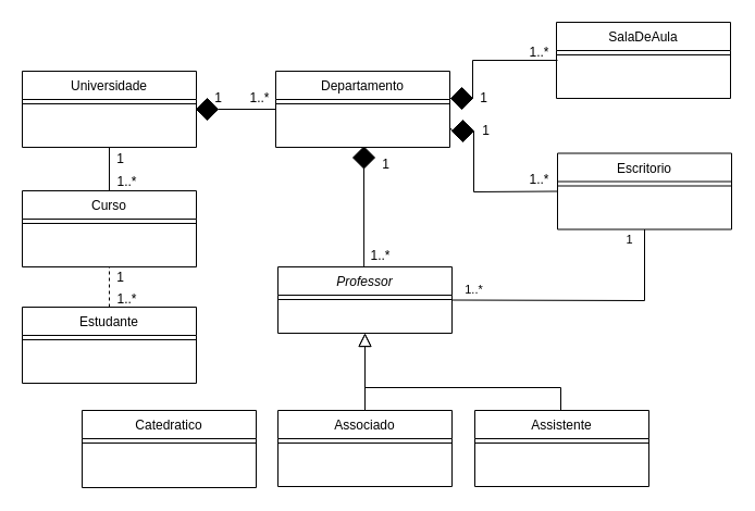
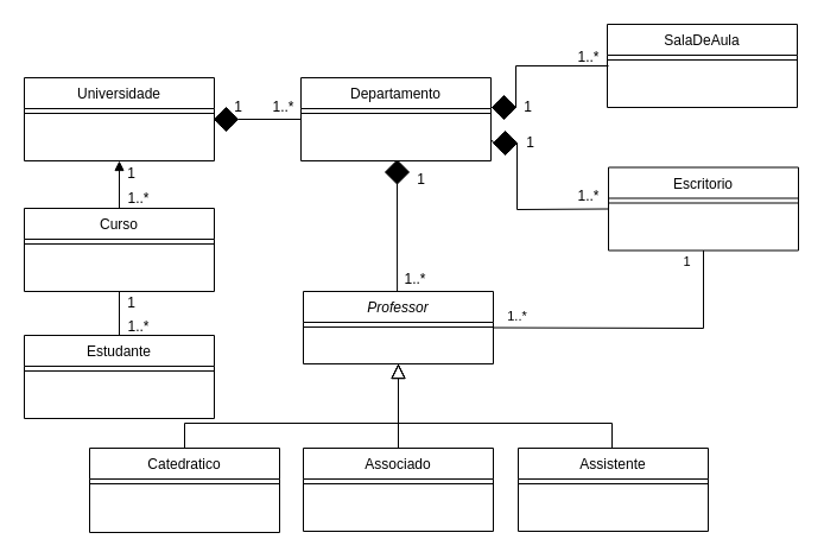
  <mxCell id="0" />
  <mxCell id="1" parent="0" />
  <mxCell id="2" value="Professor" style="swimlane;fontStyle=2;align=center;verticalAlign=top;childLayout=stackLayout;horizontal=1;startSize=26;horizontalStack=0;resizeParent=1;resizeLast=0;collapsible=1;marginBottom=0;rounded=0;shadow=0;strokeWidth=1;" parent="1" vertex="1"><mxGeometry x="255" y="245" width="160" height="61" as="geometry"><mxRectangle x="242" y="349" width="160" height="26" as="alternateBounds" /></mxGeometry></mxCell>
  <mxCell id="3" value="" style="line;html=1;strokeWidth=1;align=left;verticalAlign=middle;spacingTop=-1;spacingLeft=3;spacingRight=3;rotatable=0;labelPosition=right;points=[];portConstraint=eastwest;" parent="2" vertex="1"><mxGeometry y="26" width="160" height="8" as="geometry" /></mxCell>
  <mxCell id="4" value="Catedratico" style="swimlane;fontStyle=0;align=center;verticalAlign=top;childLayout=stackLayout;horizontal=1;startSize=26;horizontalStack=0;resizeParent=1;resizeLast=0;collapsible=1;marginBottom=0;rounded=0;shadow=0;strokeWidth=1;" parent="1" vertex="1"><mxGeometry x="75" y="377" width="160" height="71" as="geometry"><mxRectangle x="62" y="481" width="160" height="26" as="alternateBounds" /></mxGeometry></mxCell>
  <mxCell id="5" value="" style="line;html=1;strokeWidth=1;align=left;verticalAlign=middle;spacingTop=-1;spacingLeft=3;spacingRight=3;rotatable=0;labelPosition=right;points=[];portConstraint=eastwest;" parent="4" vertex="1"><mxGeometry y="26" width="160" height="8" as="geometry" /></mxCell>
+ <mxCell id="6" value="" style="endArrow=block;endSize=10;endFill=0;shadow=0;strokeWidth=1;rounded=0;edgeStyle=elbowEdgeStyle;elbow=vertical;exitX=0.5;exitY=0;exitDx=0;exitDy=0;" parent="1" source="4" target="2" edge="1"><mxGeometry width="160" relative="1" as="geometry"><mxPoint x="153" y="406" as="sourcePoint" /><mxPoint x="245" y="328" as="targetPoint" /><Array as="points"><mxPoint x="253" y="356" /></Array></mxGeometry></mxCell>
  <mxCell id="7" value="Associado" style="swimlane;fontStyle=0;align=center;verticalAlign=top;childLayout=stackLayout;horizontal=1;startSize=26;horizontalStack=0;resizeParent=1;resizeLast=0;collapsible=1;marginBottom=0;rounded=0;shadow=0;strokeWidth=1;" parent="1" vertex="1"><mxGeometry x="255" y="377" width="160" height="70" as="geometry"><mxRectangle x="242" y="481" width="170" height="26" as="alternateBounds" /></mxGeometry></mxCell>
  <mxCell id="8" value="" style="line;html=1;strokeWidth=1;align=left;verticalAlign=middle;spacingTop=-1;spacingLeft=3;spacingRight=3;rotatable=0;labelPosition=right;points=[];portConstraint=eastwest;" parent="7" vertex="1"><mxGeometry y="26" width="160" height="8" as="geometry" /></mxCell>
  <mxCell id="9" value="" style="endArrow=block;endSize=10;endFill=0;shadow=0;strokeWidth=1;rounded=0;edgeStyle=elbowEdgeStyle;elbow=vertical;" parent="1" edge="1"><mxGeometry width="160" relative="1" as="geometry"><mxPoint x="335" y="377" as="sourcePoint" /><mxPoint x="335" y="306" as="targetPoint" /></mxGeometry></mxCell>
  <mxCell id="10" value="Assistente" style="swimlane;fontStyle=0;align=center;verticalAlign=top;childLayout=stackLayout;horizontal=1;startSize=26;horizontalStack=0;resizeParent=1;resizeLast=0;collapsible=1;marginBottom=0;rounded=0;shadow=0;strokeWidth=1;" vertex="1" parent="1"><mxGeometry x="436" y="377" width="160" height="70" as="geometry"><mxRectangle x="422" y="481" width="170" height="26" as="alternateBounds" /></mxGeometry></mxCell>
  <mxCell id="11" value="" style="line;html=1;strokeWidth=1;align=left;verticalAlign=middle;spacingTop=-1;spacingLeft=3;spacingRight=3;rotatable=0;labelPosition=right;points=[];portConstraint=eastwest;" vertex="1" parent="10"><mxGeometry y="26" width="160" height="8" as="geometry" /></mxCell>
  <mxCell id="12" value="" style="endArrow=block;endSize=10;endFill=0;shadow=0;strokeWidth=1;rounded=0;edgeStyle=elbowEdgeStyle;elbow=vertical;exitX=0.5;exitY=0;exitDx=0;exitDy=0;entryX=0.5;entryY=1;entryDx=0;entryDy=0;" edge="1" parent="1"><mxGeometry width="160" relative="1" as="geometry"><mxPoint x="515" y="377" as="sourcePoint" /><mxPoint x="335" y="306" as="targetPoint" /><Array as="points"><mxPoint x="423" y="356" /></Array></mxGeometry></mxCell>
  <mxCell id="13" value="Estudante" style="swimlane;fontStyle=0;align=center;verticalAlign=top;childLayout=stackLayout;horizontal=1;startSize=26;horizontalStack=0;resizeParent=1;resizeLast=0;collapsible=1;marginBottom=0;rounded=0;shadow=0;strokeWidth=1;" vertex="1" parent="1"><mxGeometry x="20" y="282" width="160" height="70" as="geometry"><mxRectangle x="30" y="379" width="170" height="26" as="alternateBounds" /></mxGeometry></mxCell>
  <mxCell id="14" value="" style="line;html=1;strokeWidth=1;align=left;verticalAlign=middle;spacingTop=-1;spacingLeft=3;spacingRight=3;rotatable=0;labelPosition=right;points=[];portConstraint=eastwest;" vertex="1" parent="13"><mxGeometry y="26" width="160" height="8" as="geometry" /></mxCell>
  <mxCell id="15" value="Curso" style="swimlane;fontStyle=0;align=center;verticalAlign=top;childLayout=stackLayout;horizontal=1;startSize=26;horizontalStack=0;resizeParent=1;resizeLast=0;collapsible=1;marginBottom=0;rounded=0;shadow=0;strokeWidth=1;" vertex="1" parent="1"><mxGeometry x="20" y="175" width="160" height="70" as="geometry"><mxRectangle x="30" y="279" width="170" height="26" as="alternateBounds" /></mxGeometry></mxCell>
  <mxCell id="16" value="" style="line;html=1;strokeWidth=1;align=left;verticalAlign=middle;spacingTop=-1;spacingLeft=3;spacingRight=3;rotatable=0;labelPosition=right;points=[];portConstraint=eastwest;" vertex="1" parent="15"><mxGeometry y="26" width="160" height="8" as="geometry" /></mxCell>
  <mxCell id="17" value="SalaDeAula" style="swimlane;fontStyle=0;align=center;verticalAlign=top;childLayout=stackLayout;horizontal=1;startSize=26;horizontalStack=0;resizeParent=1;resizeLast=0;collapsible=1;marginBottom=0;rounded=0;shadow=0;strokeWidth=1;" vertex="1" parent="1"><mxGeometry x="511" y="20" width="160" height="70" as="geometry"><mxRectangle x="460" y="120" width="170" height="26" as="alternateBounds" /></mxGeometry></mxCell>
  <mxCell id="18" value="" style="line;html=1;strokeWidth=1;align=left;verticalAlign=middle;spacingTop=-1;spacingLeft=3;spacingRight=3;rotatable=0;labelPosition=right;points=[];portConstraint=eastwest;" vertex="1" parent="17"><mxGeometry y="26" width="160" height="8" as="geometry" /></mxCell>
  <mxCell id="19" value="Escritorio" style="swimlane;fontStyle=0;align=center;verticalAlign=top;childLayout=stackLayout;horizontal=1;startSize=26;horizontalStack=0;resizeParent=1;resizeLast=0;collapsible=1;marginBottom=0;rounded=0;shadow=0;strokeWidth=1;" vertex="1" parent="1"><mxGeometry x="512" y="140.5" width="160" height="70" as="geometry"><mxRectangle x="460" y="240.5" width="170" height="26" as="alternateBounds" /></mxGeometry></mxCell>
  <mxCell id="20" value="" style="line;html=1;strokeWidth=1;align=left;verticalAlign=middle;spacingTop=-1;spacingLeft=3;spacingRight=3;rotatable=0;labelPosition=right;points=[];portConstraint=eastwest;" vertex="1" parent="19"><mxGeometry y="26" width="160" height="8" as="geometry" /></mxCell>
  <mxCell id="21" value="Departamento" style="swimlane;fontStyle=0;align=center;verticalAlign=top;childLayout=stackLayout;horizontal=1;startSize=26;horizontalStack=0;resizeParent=1;resizeLast=0;collapsible=1;marginBottom=0;rounded=0;shadow=0;strokeWidth=1;" vertex="1" parent="1"><mxGeometry x="253" y="65" width="160" height="70" as="geometry"><mxRectangle x="240" y="169" width="170" height="26" as="alternateBounds" /></mxGeometry></mxCell>
  <mxCell id="22" value="" style="line;html=1;strokeWidth=1;align=left;verticalAlign=middle;spacingTop=-1;spacingLeft=3;spacingRight=3;rotatable=0;labelPosition=right;points=[];portConstraint=eastwest;" vertex="1" parent="21"><mxGeometry y="26" width="160" height="8" as="geometry" /></mxCell>
  <mxCell id="23" value="Universidade" style="swimlane;fontStyle=0;align=center;verticalAlign=top;childLayout=stackLayout;horizontal=1;startSize=26;horizontalStack=0;resizeParent=1;resizeLast=0;collapsible=1;marginBottom=0;rounded=0;shadow=0;strokeWidth=1;" vertex="1" parent="1"><mxGeometry x="20" y="65" width="160" height="70" as="geometry"><mxRectangle x="30" y="85" width="170" height="26" as="alternateBounds" /></mxGeometry></mxCell>
  <mxCell id="24" value="" style="line;html=1;strokeWidth=1;align=left;verticalAlign=middle;spacingTop=-1;spacingLeft=3;spacingRight=3;rotatable=0;labelPosition=right;points=[];portConstraint=eastwest;" vertex="1" parent="23"><mxGeometry y="26" width="160" height="8" as="geometry" /></mxCell>
  <mxCell id="25" value="" style="endArrow=none;html=1;rounded=0;exitX=1;exitY=0.5;exitDx=0;exitDy=0;startArrow=none;entryX=0;entryY=0.5;entryDx=0;entryDy=0;" edge="1" parent="1" source="26" target="21"><mxGeometry width="50" height="50" relative="1" as="geometry"><mxPoint x="420" y="-35" as="sourcePoint" /><mxPoint x="220" y="106" as="targetPoint" /></mxGeometry></mxCell>
  <mxCell id="26" value="" style="rhombus;whiteSpace=wrap;html=1;labelBackgroundColor=#000000;fillColor=#000000;" vertex="1" parent="1"><mxGeometry x="180" y="90" width="20" height="20" as="geometry" /></mxCell>
  <mxCell id="27" value="" style="endArrow=none;html=1;rounded=0;exitX=1;exitY=0.5;exitDx=0;exitDy=0;entryX=0;entryY=0.5;entryDx=0;entryDy=0;" edge="1" parent="1" source="23" target="26"><mxGeometry width="50" height="50" relative="1" as="geometry"><mxPoint x="180" y="104" as="sourcePoint" /><mxPoint x="240" y="104" as="targetPoint" /></mxGeometry></mxCell>
  <mxCell id="28" value="" style="rhombus;whiteSpace=wrap;html=1;labelBackgroundColor=#000000;fillColor=#000000;" vertex="1" parent="1"><mxGeometry x="414" y="80" width="20" height="20" as="geometry" /></mxCell>
  <mxCell id="29" value="" style="endArrow=none;html=1;rounded=0;entryX=0;entryY=0.5;entryDx=0;entryDy=0;exitX=1;exitY=0.5;exitDx=0;exitDy=0;" edge="1" parent="1" source="28"><mxGeometry width="50" height="50" relative="1" as="geometry"><mxPoint x="392" y="85" as="sourcePoint" /><mxPoint x="512" y="55" as="targetPoint" /><Array as="points"><mxPoint x="434" y="55" /></Array></mxGeometry></mxCell>
  <mxCell id="30" value="" style="rhombus;whiteSpace=wrap;html=1;labelBackgroundColor=#000000;fillColor=#000000;" vertex="1" parent="1"><mxGeometry x="415" y="110" width="20" height="20" as="geometry" /></mxCell>
  <mxCell id="31" value="" style="endArrow=none;html=1;rounded=0;exitX=1;exitY=0.5;exitDx=0;exitDy=0;entryX=0;entryY=0.5;entryDx=0;entryDy=0;" edge="1" parent="1" source="30" target="19"><mxGeometry width="50" height="50" relative="1" as="geometry"><mxPoint x="392" y="85" as="sourcePoint" /><mxPoint x="512" y="175.5" as="targetPoint" /><Array as="points"><mxPoint x="435" y="176" /></Array></mxGeometry></mxCell>
  <mxCell id="32" value="" style="rhombus;whiteSpace=wrap;html=1;labelBackgroundColor=#000000;fillColor=#000000;" vertex="1" parent="1"><mxGeometry x="324" y="134.5" width="20" height="20" as="geometry" /></mxCell>
  <mxCell id="33" value="" style="endArrow=none;html=1;rounded=0;exitX=0.5;exitY=1;exitDx=0;exitDy=0;entryX=0.488;entryY=0.007;entryDx=0;entryDy=0;entryPerimeter=0;" edge="1" parent="1" source="32"><mxGeometry width="50" height="50" relative="1" as="geometry"><mxPoint x="404" y="176" as="sourcePoint" /><mxPoint x="334.08" y="245.427" as="targetPoint" /></mxGeometry></mxCell>
  <mxCell id="34" value="" style="endArrow=none;html=1;rounded=0;exitX=0.5;exitY=0;exitDx=0;exitDy=0;entryX=0.5;entryY=1;entryDx=0;entryDy=0;" edge="1" parent="1" source="32"><mxGeometry width="50" height="50" relative="1" as="geometry"><mxPoint x="314" y="136" as="sourcePoint" /><mxPoint x="334" y="135" as="targetPoint" /></mxGeometry></mxCell>
  <mxCell id="35" value="" style="endArrow=none;html=1;rounded=0;entryX=0;entryY=0.5;entryDx=0;entryDy=0;exitX=1;exitY=0.75;exitDx=0;exitDy=0;" edge="1" parent="1" target="30"><mxGeometry width="50" height="50" relative="1" as="geometry"><mxPoint x="414" y="117.5" as="sourcePoint" /><mxPoint x="364" y="86" as="targetPoint" /></mxGeometry></mxCell>
  <mxCell id="36" value="" style="endArrow=none;html=1;rounded=0;entryX=0;entryY=0.5;entryDx=0;entryDy=0;exitX=1.009;exitY=0.35;exitDx=0;exitDy=0;exitPerimeter=0;" edge="1" parent="1" target="28"><mxGeometry width="50" height="50" relative="1" as="geometry"><mxPoint x="415.44" y="89.5" as="sourcePoint" /><mxPoint x="364" y="86" as="targetPoint" /></mxGeometry></mxCell>
  <mxCell id="37" value="" style="endArrow=none;html=1;rounded=0;exitX=1;exitY=0.5;exitDx=0;exitDy=0;entryX=0.5;entryY=1;entryDx=0;entryDy=0;" edge="1" parent="1" source="2" target="19"><mxGeometry width="50" height="50" relative="1" as="geometry"><mxPoint x="454" y="275.5" as="sourcePoint" /><mxPoint x="592" y="126" as="targetPoint" /><Array as="points"><mxPoint x="592" y="276" /></Array></mxGeometry></mxCell>
  <mxCell id="38" value="1..*" style="edgeLabel;html=1;align=center;verticalAlign=middle;resizable=0;points=[];" vertex="1" connectable="0" parent="37"><mxGeometry x="-0.823" y="3" relative="1" as="geometry"><mxPoint x="-2" y="-7" as="offset" /></mxGeometry></mxCell>
  <mxCell id="39" value="1" style="edgeLabel;html=1;align=center;verticalAlign=middle;resizable=0;points=[];" vertex="1" connectable="0" parent="1"><mxGeometry x="583.011" y="218.565" as="geometry"><mxPoint x="-6" y="1" as="offset" /></mxGeometry></mxCell>
- <mxCell id="40" value="" style="endArrow=none;html=1;rounded=0;entryX=0.5;entryY=1;entryDx=0;entryDy=0;exitX=0.5;exitY=0;exitDx=0;exitDy=0;" edge="1" parent="1" source="15" target="23"><mxGeometry width="50" height="50" relative="1" as="geometry"><mxPoint x="480" y="176" as="sourcePoint" /><mxPoint x="530" y="126" as="targetPoint" /></mxGeometry></mxCell>
+ <mxCell id="40" value="" style="endArrow=block;html=1;rounded=0;entryX=0.5;entryY=1;entryDx=0;entryDy=0;exitX=0.5;exitY=0;exitDx=0;exitDy=0;" edge="1" parent="1" source="15" target="23"><mxGeometry width="50" height="50" relative="1" as="geometry"><mxPoint x="480" y="176" as="sourcePoint" /><mxPoint x="530" y="126" as="targetPoint" /></mxGeometry></mxCell>
  <mxCell id="41" value="1" style="text;html=1;align=center;verticalAlign=middle;resizable=0;points=[];autosize=1;strokeColor=none;fillColor=none;" vertex="1" parent="1"><mxGeometry x="100" y="136" width="20" height="20" as="geometry" /></mxCell>
  <mxCell id="42" value="1..*" style="text;html=1;align=center;verticalAlign=middle;resizable=0;points=[];autosize=1;strokeColor=none;fillColor=none;" vertex="1" parent="1"><mxGeometry x="101" y="157" width="30" height="20" as="geometry" /></mxCell>
- <mxCell id="43" value="" style="endArrow=none;html=1;rounded=0;exitX=0.5;exitY=0;exitDx=0;exitDy=0;entryX=0.5;entryY=1;entryDx=0;entryDy=0;dashed=1;" edge="1" parent="1" source="13" target="15"><mxGeometry width="50" height="50" relative="1" as="geometry"><mxPoint x="480" y="176" as="sourcePoint" /><mxPoint x="530" y="126" as="targetPoint" /></mxGeometry></mxCell>
+ <mxCell id="43" value="" style="endArrow=none;html=1;rounded=0;exitX=0.5;exitY=0;exitDx=0;exitDy=0;entryX=0.5;entryY=1;entryDx=0;entryDy=0;" edge="1" parent="1" source="13" target="15"><mxGeometry width="50" height="50" relative="1" as="geometry"><mxPoint x="480" y="176" as="sourcePoint" /><mxPoint x="530" y="126" as="targetPoint" /></mxGeometry></mxCell>
  <mxCell id="44" value="1" style="text;html=1;align=center;verticalAlign=middle;resizable=0;points=[];autosize=1;strokeColor=none;fillColor=none;" vertex="1" parent="1"><mxGeometry x="100" y="245" width="20" height="20" as="geometry" /></mxCell>
  <mxCell id="45" value="1..*" style="text;html=1;align=center;verticalAlign=middle;resizable=0;points=[];autosize=1;strokeColor=none;fillColor=none;" vertex="1" parent="1"><mxGeometry x="101" y="265" width="30" height="20" as="geometry" /></mxCell>
  <mxCell id="46" value="1" style="text;html=1;align=center;verticalAlign=middle;resizable=0;points=[];autosize=1;strokeColor=none;fillColor=none;" vertex="1" parent="1"><mxGeometry x="190" y="80" width="20" height="20" as="geometry" /></mxCell>
  <mxCell id="47" value="1..*" style="text;html=1;align=center;verticalAlign=middle;resizable=0;points=[];autosize=1;strokeColor=none;fillColor=none;" vertex="1" parent="1"><mxGeometry x="223" y="80" width="30" height="20" as="geometry" /></mxCell>
  <mxCell id="48" value="1" style="text;html=1;align=center;verticalAlign=middle;resizable=0;points=[];autosize=1;strokeColor=none;fillColor=none;" vertex="1" parent="1"><mxGeometry x="434" y="80" width="20" height="20" as="geometry" /></mxCell>
  <mxCell id="49" value="1" style="text;html=1;align=center;verticalAlign=middle;resizable=0;points=[];autosize=1;strokeColor=none;fillColor=none;" vertex="1" parent="1"><mxGeometry x="436" y="110" width="20" height="20" as="geometry" /></mxCell>
  <mxCell id="50" value="1..*" style="text;html=1;align=center;verticalAlign=middle;resizable=0;points=[];autosize=1;strokeColor=none;fillColor=none;" vertex="1" parent="1"><mxGeometry x="480" y="38" width="30" height="20" as="geometry" /></mxCell>
  <mxCell id="51" value="1..*" style="text;html=1;align=center;verticalAlign=middle;resizable=0;points=[];autosize=1;strokeColor=none;fillColor=none;" vertex="1" parent="1"><mxGeometry x="480" y="154.5" width="30" height="20" as="geometry" /></mxCell>
  <mxCell id="52" value="1" style="text;html=1;align=center;verticalAlign=middle;resizable=0;points=[];autosize=1;strokeColor=none;fillColor=none;" vertex="1" parent="1"><mxGeometry x="344" y="140.5" width="20" height="20" as="geometry" /></mxCell>
  <mxCell id="53" value="1..*" style="text;html=1;align=center;verticalAlign=middle;resizable=0;points=[];autosize=1;strokeColor=none;fillColor=none;" vertex="1" parent="1"><mxGeometry x="334" y="225" width="30" height="20" as="geometry" /></mxCell>
